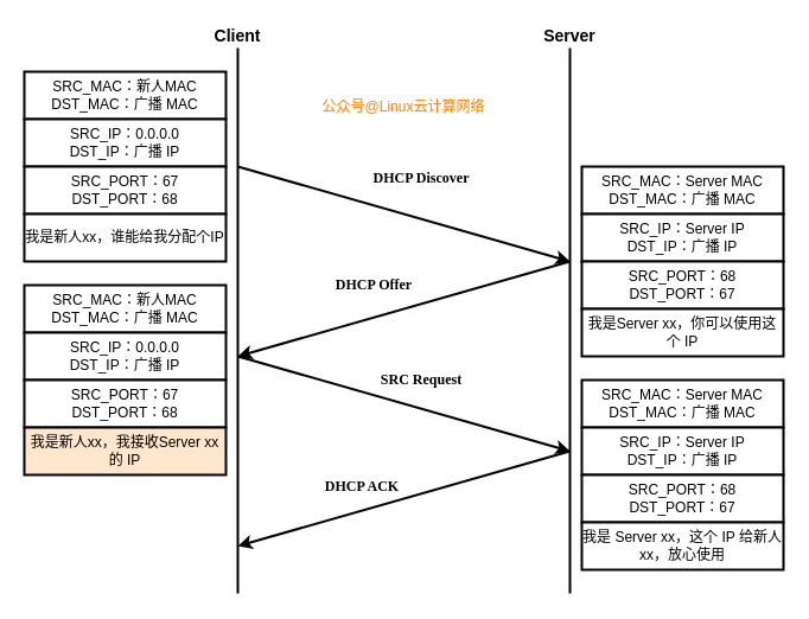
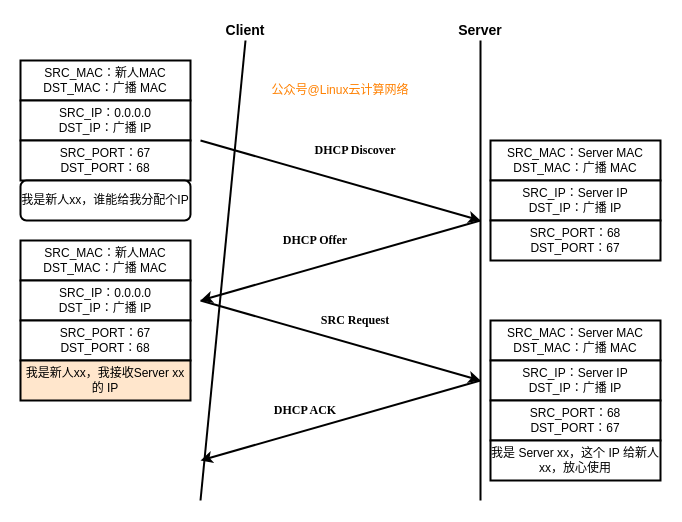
  <mxCell id="0" />
  <mxCell id="1" parent="0" />
  <mxCell id="2" value="" style="endArrow=none;html=1;entryX=0.5;entryY=1;entryDx=0;entryDy=0;strokeWidth=2;" parent="1" edge="1" target="32"><mxGeometry width="50" height="50" relative="1" as="geometry"><mxPoint x="200" y="500" as="sourcePoint" /><mxPoint x="200" as="targetPoint" y="60" /></mxGeometry></mxCell>
  <mxCell id="3" value="" style="endArrow=none;html=1;entryX=0.5;entryY=1;entryDx=0;entryDy=0;strokeWidth=2;" parent="1" edge="1" target="33"><mxGeometry width="50" height="50" relative="1" as="geometry"><mxPoint x="480" y="500" as="sourcePoint" /><mxPoint x="480" y="50" as="targetPoint" /></mxGeometry></mxCell>
  <mxCell id="4" value="" style="endArrow=classic;html=1;strokeWidth=2;" parent="1" edge="1"><mxGeometry width="50" height="50" relative="1" as="geometry"><mxPoint x="200" y="140" as="sourcePoint" /><mxPoint x="480" y="220" as="targetPoint" /></mxGeometry></mxCell>
  <mxCell id="5" value="&lt;font face=&quot;Lucida Console&quot;&gt;&lt;b&gt;DHCP Discover&lt;/b&gt;&lt;/font&gt;" style="text;html=1;strokeColor=none;fillColor=none;align=center;verticalAlign=middle;whiteSpace=wrap;rounded=0;strokeWidth=2;" parent="1" vertex="1"><mxGeometry x="300" y="140" width="110" height="20" as="geometry" /></mxCell>
  <mxCell id="6" value="" style="group;strokeWidth=2;" parent="1" vertex="1" connectable="0"><mxGeometry x="20" width="170" height="160" as="geometry" y="60" /></mxCell>
  <mxCell id="7" value="SRC_MAC：新人MAC&lt;br&gt;DST_MAC：广播 MAC" style="rounded=0;whiteSpace=wrap;html=1;strokeWidth=2;" parent="6" vertex="1"><mxGeometry width="170" height="40" as="geometry" /></mxCell>
  <mxCell id="8" value="SRC_IP：0.0.0.0&lt;br&gt;DST_IP：广播 IP" style="rounded=0;whiteSpace=wrap;html=1;strokeWidth=2;" parent="6" vertex="1"><mxGeometry y="40" width="170" height="40" as="geometry" /></mxCell>
  <mxCell id="9" value="SRC_PORT：67&lt;br&gt;DST_PORT：68" style="rounded=0;whiteSpace=wrap;html=1;strokeWidth=2;" parent="6" vertex="1"><mxGeometry y="80" width="170" height="40" as="geometry" /></mxCell>
- <mxCell id="10" value="我是新人xx，谁能给我分配个IP" style="rounded=0;whiteSpace=wrap;html=1;strokeWidth=2;" parent="6" vertex="1"><mxGeometry y="120" width="170" height="40" as="geometry" /></mxCell>
+ <mxCell id="10" value="我是新人xx，谁能给我分配个IP" style="whiteSpace=wrap;html=1;strokeWidth=2;rounded=1;" parent="6" vertex="1"><mxGeometry y="120" width="170" height="40" as="geometry" /></mxCell>
  <mxCell id="11" value="" style="group;strokeWidth=2;" parent="1" vertex="1" connectable="0"><mxGeometry x="490" y="140" width="170" height="160" as="geometry" /></mxCell>
  <mxCell id="12" value="SRC_MAC：Server MAC&lt;br&gt;DST_MAC：广播 MAC" style="rounded=0;whiteSpace=wrap;html=1;strokeWidth=2;" parent="11" vertex="1"><mxGeometry width="170" height="40" as="geometry" /></mxCell>
  <mxCell id="13" value="SRC_IP：Server IP&lt;br&gt;DST_IP：广播 IP" style="rounded=0;whiteSpace=wrap;html=1;strokeWidth=2;" parent="11" vertex="1"><mxGeometry y="40" width="170" height="40" as="geometry" /></mxCell>
  <mxCell id="14" value="SRC_PORT：68&lt;br&gt;DST_PORT：67" style="rounded=0;whiteSpace=wrap;html=1;strokeWidth=2;" parent="11" vertex="1"><mxGeometry y="80" width="170" height="40" as="geometry" /></mxCell>
- <mxCell id="15" value="我是Server xx，你可以使用这个 IP" style="rounded=0;whiteSpace=wrap;html=1;strokeWidth=2;" parent="11" vertex="1"><mxGeometry y="120" width="170" height="40" as="geometry" /></mxCell>
  <mxCell id="16" value="" style="endArrow=classic;html=1;strokeWidth=2;" parent="1" edge="1"><mxGeometry width="50" height="50" relative="1" as="geometry"><mxPoint x="480" y="220" as="sourcePoint" /><mxPoint x="200" y="300" as="targetPoint" /></mxGeometry></mxCell>
  <mxCell id="17" value="" style="endArrow=classic;html=1;strokeWidth=2;" parent="1" edge="1"><mxGeometry width="50" height="50" relative="1" as="geometry"><mxPoint x="200" y="300" as="sourcePoint" /><mxPoint x="480" y="380" as="targetPoint" /></mxGeometry></mxCell>
  <mxCell id="18" value="" style="endArrow=classic;html=1;strokeWidth=2;" parent="1" edge="1"><mxGeometry width="50" height="50" relative="1" as="geometry"><mxPoint x="480" y="380" as="sourcePoint" /><mxPoint x="200" y="460" as="targetPoint" /></mxGeometry></mxCell>
  <mxCell id="19" value="" style="group;strokeWidth=2;" parent="1" vertex="1" connectable="0"><mxGeometry x="20" y="240" width="170" height="160" as="geometry" /></mxCell>
  <mxCell id="20" value="SRC_MAC：新人MAC&lt;br&gt;DST_MAC：广播 MAC" style="rounded=0;whiteSpace=wrap;html=1;strokeWidth=2;" parent="19" vertex="1"><mxGeometry width="170" height="40" as="geometry" /></mxCell>
  <mxCell id="21" value="SRC_IP：0.0.0.0&lt;br&gt;DST_IP：广播 IP" style="rounded=0;whiteSpace=wrap;html=1;strokeWidth=2;" parent="19" vertex="1"><mxGeometry y="40" width="170" height="40" as="geometry" /></mxCell>
  <mxCell id="22" value="SRC_PORT：67&lt;br&gt;DST_PORT：68" style="rounded=0;whiteSpace=wrap;html=1;strokeWidth=2;" parent="19" vertex="1"><mxGeometry y="80" width="170" height="40" as="geometry" /></mxCell>
  <mxCell id="23" value="我是新人xx，我接收Server xx 的 IP" style="rounded=0;whiteSpace=wrap;html=1;strokeWidth=2;fillColor=#ffe6cc;" parent="19" vertex="1"><mxGeometry y="120" width="170" height="40" as="geometry" /></mxCell>
  <mxCell id="24" value="" style="group;strokeWidth=2;" parent="1" vertex="1" connectable="0"><mxGeometry x="490" y="320" width="170" height="160" as="geometry" /></mxCell>
  <mxCell id="25" value="SRC_MAC：Server MAC&lt;br&gt;DST_MAC：广播 MAC" style="rounded=0;whiteSpace=wrap;html=1;strokeWidth=2;" parent="24" vertex="1"><mxGeometry width="170" height="40" as="geometry" /></mxCell>
  <mxCell id="26" value="SRC_IP：Server IP&lt;br&gt;DST_IP：广播 IP" style="rounded=0;whiteSpace=wrap;html=1;strokeWidth=2;" parent="24" vertex="1"><mxGeometry y="40" width="170" height="40" as="geometry" /></mxCell>
  <mxCell id="27" value="SRC_PORT：68&lt;br&gt;DST_PORT：67" style="rounded=0;whiteSpace=wrap;html=1;strokeWidth=2;" parent="24" vertex="1"><mxGeometry y="80" width="170" height="40" as="geometry" /></mxCell>
  <mxCell id="28" value="我是 Server xx，这个 IP 给新人xx，放心使用" style="rounded=0;whiteSpace=wrap;html=1;strokeWidth=2;" parent="24" vertex="1"><mxGeometry y="120" width="170" height="40" as="geometry" /></mxCell>
  <mxCell id="29" value="&lt;font face=&quot;Lucida Console&quot;&gt;&lt;b&gt;DHCP Offer&lt;/b&gt;&lt;/font&gt;" style="text;html=1;strokeColor=none;fillColor=none;align=center;verticalAlign=middle;whiteSpace=wrap;rounded=0;strokeWidth=2;" vertex="1" parent="1"><mxGeometry x="260" y="230" width="110" height="20" as="geometry" /></mxCell>
  <mxCell id="30" value="&lt;font face=&quot;Lucida Console&quot;&gt;&lt;b&gt;SRC Request&lt;/b&gt;&lt;/font&gt;" style="text;html=1;strokeColor=none;fillColor=none;align=center;verticalAlign=middle;whiteSpace=wrap;rounded=0;strokeWidth=2;" vertex="1" parent="1"><mxGeometry x="300" y="310" width="110" height="20" as="geometry" /></mxCell>
  <mxCell id="31" value="&lt;font face=&quot;Lucida Console&quot;&gt;&lt;b&gt;DHCP ACK&lt;/b&gt;&lt;/font&gt;" style="text;html=1;strokeColor=none;fillColor=none;align=center;verticalAlign=middle;whiteSpace=wrap;rounded=0;strokeWidth=2;" vertex="1" parent="1"><mxGeometry x="250" y="400" width="110" height="20" as="geometry" /></mxCell>
- <mxCell id="32" value="&lt;font style=&quot;font-size: 14px&quot;&gt;&lt;b&gt;Client&lt;/b&gt;&lt;/font&gt;" style="text;html=1;strokeColor=none;fillColor=none;align=center;verticalAlign=middle;whiteSpace=wrap;rounded=0;strokeWidth=2;" vertex="1" parent="1"><mxGeometry x="180" y="20" width="40" height="20" as="geometry" /></mxCell>
+ <mxCell id="32" value="&lt;font style=&quot;font-size: 14px&quot;&gt;&lt;b&gt;Client&lt;/b&gt;&lt;/font&gt;" style="text;html=1;strokeColor=none;fillColor=none;align=center;verticalAlign=middle;whiteSpace=wrap;rounded=0;strokeWidth=2;" vertex="1" parent="1"><mxGeometry x="225" y="20" width="40" height="20" as="geometry" /></mxCell>
  <mxCell id="33" value="&lt;font style=&quot;font-size: 14px&quot;&gt;&lt;b&gt;Server&lt;/b&gt;&lt;/font&gt;" style="text;html=1;strokeColor=none;fillColor=none;align=center;verticalAlign=middle;whiteSpace=wrap;rounded=0;strokeWidth=2;" vertex="1" parent="1"><mxGeometry x="460" y="20" width="40" height="20" as="geometry" /></mxCell>
  <mxCell id="34" value="&lt;font color=&quot;#ff8000&quot;&gt;公众号@Linux云计算网络&lt;/font&gt;" style="text;html=1;strokeColor=none;fillColor=none;align=center;verticalAlign=middle;whiteSpace=wrap;rounded=0;" vertex="1" parent="1"><mxGeometry x="260" y="80" width="160" height="20" as="geometry" /></mxCell>
